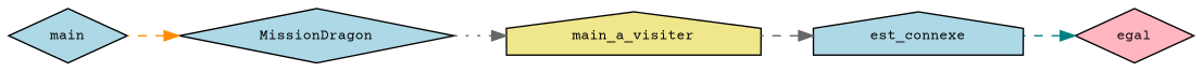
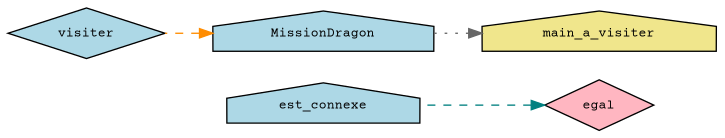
  digraph {
    fontname="Courier Prime"
    rankdir=RL
    node [color=black fillcolor=lightblue fontname="Courier Prime" fontsize=10 shape=house style=filled]
    edge [color=gray40 dir=back fontname="Courier Prime" fontsize=10 labelfontname=Helvetica labelfontsize=10 style=dashed]
    n1 [fillcolor=lightpink fontcolor=black height=0.2 label=egal shape=diamond width=0.4]
    n2 [height=0.2 label=est_connexe width=0.4]
    n3 [fillcolor=khaki height=0.2 label=main_a_visiter width=0.4]
-   n4 [height=0.2 label=MissionDragon shape=diamond width=0.4]
-   n5 [height=0.2 label=main shape=diamond width=0.4]
+   n4 [height=0.2 label=MissionDragon width=0.4]
+   n5 [height=0.2 label=visiter shape=diamond width=0.4]
    n1 -> n2 [color=teal]
-   n2 -> n3
    n3 -> n4 [style=dotted]
    n4 -> n5 [color=darkorange]
  }
